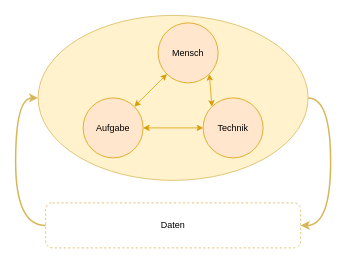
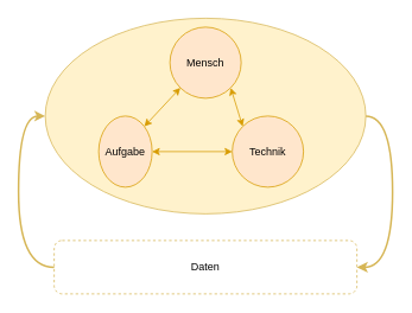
  <mxCell id="0" />
  <mxCell id="1" parent="0" />
  <mxCell id="2" value="" style="ellipse;whiteSpace=wrap;html=1;strokeColor=#d6b656;fillColor=#fff2cc;" parent="1" vertex="1"><mxGeometry x="50" y="20" width="360" height="220" as="geometry" /></mxCell>
- <mxCell id="3" value="Mensch" style="ellipse;whiteSpace=wrap;html=1;aspect=fixed;fillColor=#ffe6cc;strokeColor=#d79b00;" parent="1" vertex="1"><mxGeometry x="210" y="30" width="80" height="80" as="geometry" /></mxCell>
- <mxCell id="4" value="Aufgabe" style="ellipse;whiteSpace=wrap;html=1;aspect=fixed;fillColor=#ffe6cc;strokeColor=#d79b00;" parent="1" vertex="1"><mxGeometry x="110" y="130" width="80" height="80" as="geometry" /></mxCell>
- <mxCell id="5" value="Technik" style="ellipse;whiteSpace=wrap;html=1;aspect=fixed;fillColor=#ffe6cc;strokeColor=#d79b00;" parent="1" vertex="1"><mxGeometry x="270" y="130" width="80" height="80" as="geometry" /></mxCell>
+ <mxCell id="3" value="Mensch" style="ellipse;whiteSpace=wrap;html=1;aspect=fixed;fillColor=#ffe6cc;strokeColor=#d79b00;" parent="1" vertex="1"><mxGeometry x="190" y="30" width="80" height="80" as="geometry" /></mxCell>
+ <mxCell id="4" value="Aufgabe" style="ellipse;whiteSpace=wrap;html=1;aspect=fixed;fillColor=#ffe6cc;strokeColor=#d79b00;" parent="1" vertex="1"><mxGeometry x="110" y="130" width="60" height="80" as="geometry" /></mxCell>
+ <mxCell id="5" value="Technik" style="ellipse;whiteSpace=wrap;html=1;aspect=fixed;fillColor=#ffe6cc;strokeColor=#d79b00;" parent="1" vertex="1"><mxGeometry x="260" y="130" width="80" height="80" as="geometry" /></mxCell>
  <mxCell id="6" value="" style="endArrow=classic;startArrow=classic;html=1;entryX=0;entryY=1;entryDx=0;entryDy=0;exitX=1;exitY=0;exitDx=0;exitDy=0;fillColor=#ffe6cc;strokeColor=#d79b00;" parent="1" source="4" target="3" edge="1"><mxGeometry width="50" height="50" relative="1" as="geometry"><mxPoint x="120" y="150" as="sourcePoint" /><mxPoint x="170" y="100" as="targetPoint" /></mxGeometry></mxCell>
  <mxCell id="7" value="" style="endArrow=classic;startArrow=classic;html=1;entryX=1;entryY=1;entryDx=0;entryDy=0;exitX=0;exitY=0;exitDx=0;exitDy=0;fillColor=#ffe6cc;strokeColor=#d79b00;" parent="1" source="5" target="3" edge="1"><mxGeometry width="50" height="50" relative="1" as="geometry"><mxPoint x="300" y="140" as="sourcePoint" /><mxPoint x="350" y="90" as="targetPoint" /></mxGeometry></mxCell>
  <mxCell id="8" value="" style="endArrow=classic;startArrow=classic;html=1;entryX=0;entryY=0.5;entryDx=0;entryDy=0;fillColor=#ffe6cc;strokeColor=#d79b00;" parent="1" source="4" target="5" edge="1"><mxGeometry width="50" height="50" relative="1" as="geometry"><mxPoint x="190" y="240" as="sourcePoint" /><mxPoint x="260.711" y="190" as="targetPoint" /></mxGeometry></mxCell>
  <mxCell id="9" value="Daten" style="rounded=1;whiteSpace=wrap;html=1;strokeWidth=1;fillColor=#ffffff;strokeColor=#d6b656;dashed=1;" parent="1" vertex="1"><mxGeometry x="60" y="270" width="340" height="60" as="geometry" /></mxCell>
  <mxCell id="10" value="" style="endArrow=classic;html=1;exitX=0;exitY=0.5;exitDx=0;exitDy=0;fillColor=#fff2cc;strokeColor=#d6b656;entryX=0;entryY=0.5;entryDx=0;entryDy=0;edgeStyle=orthogonalEdgeStyle;curved=1;strokeWidth=2;" parent="1" source="9" target="2" edge="1"><mxGeometry width="50" height="50" relative="1" as="geometry"><mxPoint x="70" y="270" as="sourcePoint" /><mxPoint x="-10" y="190" as="targetPoint" /><Array as="points"><mxPoint x="20" y="300" /><mxPoint x="20" y="130" /></Array></mxGeometry></mxCell>
  <mxCell id="11" value="" style="endArrow=none;html=1;exitX=1;exitY=0.5;exitDx=0;exitDy=0;entryX=1;entryY=0.5;entryDx=0;entryDy=0;fillColor=#fff2cc;strokeColor=#d6b656;startArrow=classic;startFill=1;endFill=0;edgeStyle=orthogonalEdgeStyle;curved=1;strokeWidth=2;" parent="1" source="9" target="2" edge="1"><mxGeometry width="50" height="50" relative="1" as="geometry"><mxPoint x="410" y="260" as="sourcePoint" /><mxPoint x="460" y="210" as="targetPoint" /><Array as="points"><mxPoint x="440" y="300" /><mxPoint x="440" y="130" /></Array></mxGeometry></mxCell>
